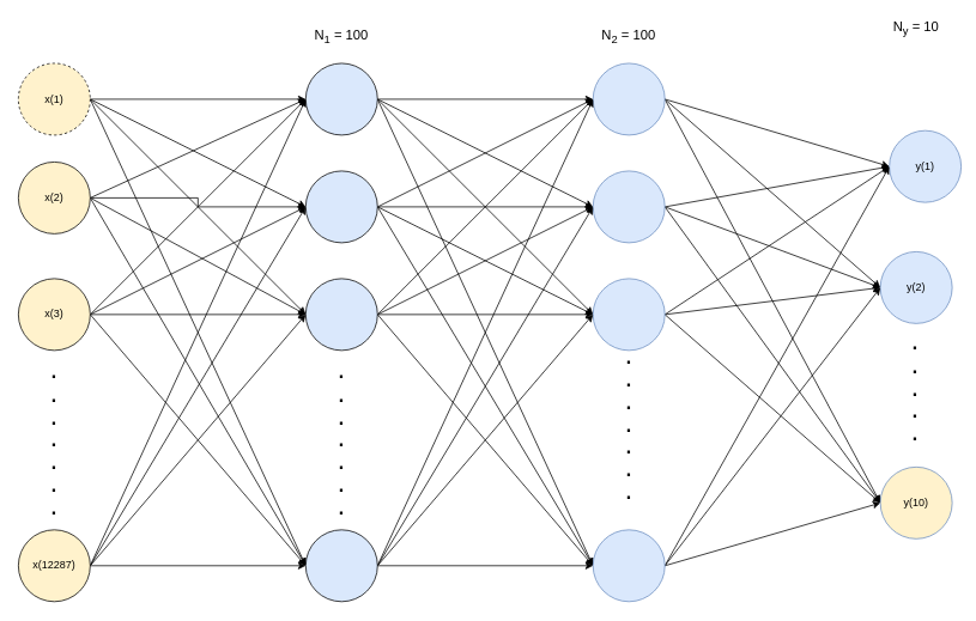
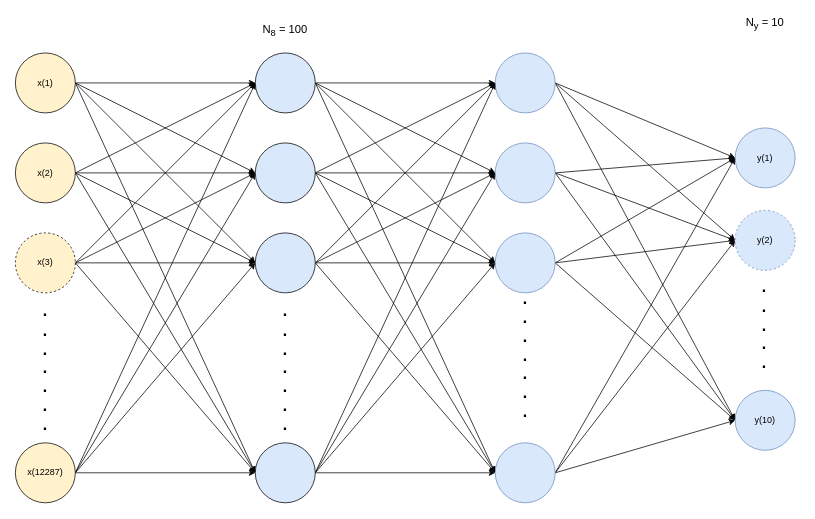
  <mxCell id="0" />
  <mxCell id="1" parent="0" />
  <mxCell id="2" value="" style="edgeStyle=orthogonalEdgeStyle;rounded=0;orthogonalLoop=1;jettySize=auto;html=1;strokeColor=#000000;" parent="1" source="6" target="11" edge="1"><mxGeometry relative="1" as="geometry" /></mxCell>
  <mxCell id="3" style="edgeStyle=none;rounded=0;orthogonalLoop=1;jettySize=auto;html=1;exitX=1;exitY=0.5;exitDx=0;exitDy=0;entryX=0;entryY=0.5;entryDx=0;entryDy=0;strokeColor=#000000;" parent="1" source="6" target="26" edge="1"><mxGeometry relative="1" as="geometry" /></mxCell>
  <mxCell id="4" style="edgeStyle=none;rounded=0;orthogonalLoop=1;jettySize=auto;html=1;exitX=1;exitY=0.5;exitDx=0;exitDy=0;entryX=0;entryY=0.5;entryDx=0;entryDy=0;strokeColor=#000000;" parent="1" source="6" target="42" edge="1"><mxGeometry relative="1" as="geometry" /></mxCell>
  <mxCell id="5" style="edgeStyle=none;rounded=0;orthogonalLoop=1;jettySize=auto;html=1;exitX=1;exitY=0.5;exitDx=0;exitDy=0;entryX=0;entryY=0.5;entryDx=0;entryDy=0;strokeColor=#000000;" parent="1" source="6" target="57" edge="1"><mxGeometry relative="1" as="geometry" /></mxCell>
- <mxCell id="6" value="x(1)" style="ellipse;whiteSpace=wrap;html=1;aspect=fixed;fillColor=#fff2cc;strokeColor=#000000;dashed=1;" parent="1" vertex="1"><mxGeometry x="20" y="70" width="80" height="80" as="geometry" /></mxCell>
+ <mxCell id="6" value="x(1)" style="ellipse;whiteSpace=wrap;html=1;aspect=fixed;fillColor=#fff2cc;strokeColor=#000000;" parent="1" vertex="1"><mxGeometry x="20" y="70" width="80" height="80" as="geometry" /></mxCell>
  <mxCell id="7" value="" style="edgeStyle=orthogonalEdgeStyle;rounded=0;orthogonalLoop=1;jettySize=auto;html=1;" parent="1" source="11" target="15" edge="1"><mxGeometry relative="1" as="geometry" /></mxCell>
  <mxCell id="8" style="edgeStyle=none;rounded=0;orthogonalLoop=1;jettySize=auto;html=1;exitX=1;exitY=0.5;exitDx=0;exitDy=0;entryX=0;entryY=0.5;entryDx=0;entryDy=0;strokeColor=#000000;" parent="1" source="11" target="30" edge="1"><mxGeometry relative="1" as="geometry" /></mxCell>
  <mxCell id="9" style="edgeStyle=none;rounded=0;orthogonalLoop=1;jettySize=auto;html=1;exitX=1;exitY=0.5;exitDx=0;exitDy=0;entryX=0;entryY=0.5;entryDx=0;entryDy=0;strokeColor=#000000;" parent="1" source="11" target="46" edge="1"><mxGeometry relative="1" as="geometry" /></mxCell>
  <mxCell id="10" style="edgeStyle=none;rounded=0;orthogonalLoop=1;jettySize=auto;html=1;exitX=1;exitY=0.5;exitDx=0;exitDy=0;entryX=0;entryY=0.5;entryDx=0;entryDy=0;strokeColor=#000000;" parent="1" source="11" target="61" edge="1"><mxGeometry relative="1" as="geometry" /></mxCell>
  <mxCell id="11" value="" style="ellipse;whiteSpace=wrap;html=1;aspect=fixed;fillColor=#dae8fc;strokeColor=#000000;" parent="1" vertex="1"><mxGeometry x="340" y="70" width="80" height="80" as="geometry" /></mxCell>
  <mxCell id="12" style="edgeStyle=none;rounded=0;orthogonalLoop=1;jettySize=auto;html=1;exitX=1;exitY=0.5;exitDx=0;exitDy=0;entryX=0;entryY=0.5;entryDx=0;entryDy=0;strokeColor=#000000;" parent="1" source="15" target="16" edge="1"><mxGeometry relative="1" as="geometry" /></mxCell>
  <mxCell id="13" style="edgeStyle=none;rounded=0;orthogonalLoop=1;jettySize=auto;html=1;exitX=1;exitY=0.5;exitDx=0;exitDy=0;strokeColor=#000000;" parent="1" source="15" edge="1"><mxGeometry relative="1" as="geometry"><mxPoint x="980" y="560" as="targetPoint" /></mxGeometry></mxCell>
  <mxCell id="14" style="edgeStyle=none;rounded=0;orthogonalLoop=1;jettySize=auto;html=1;exitX=1;exitY=0.5;exitDx=0;exitDy=0;entryX=0;entryY=0.5;entryDx=0;entryDy=0;strokeColor=#000000;" parent="1" source="15" target="31" edge="1"><mxGeometry relative="1" as="geometry" /></mxCell>
  <mxCell id="15" value="" style="ellipse;whiteSpace=wrap;html=1;aspect=fixed;fillColor=#dae8fc;strokeColor=#6c8ebf;" parent="1" vertex="1"><mxGeometry x="660" y="70" width="80" height="80" as="geometry" /></mxCell>
- <mxCell id="16" value="y(1)" style="ellipse;whiteSpace=wrap;html=1;aspect=fixed;fillColor=#dae8fc;strokeColor=#6c8ebf;" parent="1" vertex="1"><mxGeometry x="990" y="145" width="80" height="80" as="geometry" /></mxCell>
+ <mxCell id="16" value="y(1)" style="ellipse;whiteSpace=wrap;html=1;aspect=fixed;fillColor=#dae8fc;strokeColor=#6c8ebf;" parent="1" vertex="1"><mxGeometry x="980" y="170" width="80" height="80" as="geometry" /></mxCell>
  <mxCell id="17" value="" style="edgeStyle=orthogonalEdgeStyle;rounded=0;orthogonalLoop=1;jettySize=auto;html=1;strokeColor=#000000;" parent="1" source="21" target="26" edge="1"><mxGeometry relative="1" as="geometry" /></mxCell>
  <mxCell id="18" style="edgeStyle=none;rounded=0;orthogonalLoop=1;jettySize=auto;html=1;exitX=1;exitY=0.5;exitDx=0;exitDy=0;entryX=0;entryY=0.5;entryDx=0;entryDy=0;strokeColor=#000000;" parent="1" source="21" target="11" edge="1"><mxGeometry relative="1" as="geometry" /></mxCell>
  <mxCell id="19" style="edgeStyle=none;rounded=0;orthogonalLoop=1;jettySize=auto;html=1;exitX=1;exitY=0.5;exitDx=0;exitDy=0;strokeColor=#000000;" parent="1" source="21" edge="1"><mxGeometry relative="1" as="geometry"><mxPoint x="340" y="350" as="targetPoint" /></mxGeometry></mxCell>
  <mxCell id="20" style="edgeStyle=none;rounded=0;orthogonalLoop=1;jettySize=auto;html=1;exitX=1;exitY=0.5;exitDx=0;exitDy=0;entryX=0;entryY=0.5;entryDx=0;entryDy=0;strokeColor=#000000;" parent="1" source="21" target="57" edge="1"><mxGeometry relative="1" as="geometry" /></mxCell>
- <mxCell id="21" value="x(2)" style="ellipse;whiteSpace=wrap;html=1;aspect=fixed;fillColor=#fff2cc;strokeColor=#000000;" parent="1" vertex="1"><mxGeometry x="20" y="180" width="80" height="80" as="geometry" /></mxCell>
+ <mxCell id="21" value="x(2)" style="ellipse;whiteSpace=wrap;html=1;aspect=fixed;fillColor=#fff2cc;strokeColor=#000000;" parent="1" vertex="1"><mxGeometry x="20" y="190" width="80" height="80" as="geometry" /></mxCell>
  <mxCell id="22" value="" style="edgeStyle=orthogonalEdgeStyle;rounded=0;orthogonalLoop=1;jettySize=auto;html=1;" parent="1" source="26" target="30" edge="1"><mxGeometry relative="1" as="geometry" /></mxCell>
  <mxCell id="23" style="edgeStyle=none;rounded=0;orthogonalLoop=1;jettySize=auto;html=1;exitX=1;exitY=0.5;exitDx=0;exitDy=0;entryX=0;entryY=0.5;entryDx=0;entryDy=0;strokeColor=#000000;" parent="1" source="26" target="15" edge="1"><mxGeometry relative="1" as="geometry" /></mxCell>
  <mxCell id="24" style="edgeStyle=none;rounded=0;orthogonalLoop=1;jettySize=auto;html=1;exitX=1;exitY=0.5;exitDx=0;exitDy=0;entryX=0;entryY=0.5;entryDx=0;entryDy=0;strokeColor=#000000;" parent="1" source="26" target="46" edge="1"><mxGeometry relative="1" as="geometry" /></mxCell>
  <mxCell id="25" style="edgeStyle=none;rounded=0;orthogonalLoop=1;jettySize=auto;html=1;exitX=1;exitY=0.5;exitDx=0;exitDy=0;entryX=0;entryY=0.5;entryDx=0;entryDy=0;strokeColor=#000000;" parent="1" source="26" target="61" edge="1"><mxGeometry relative="1" as="geometry" /></mxCell>
  <mxCell id="26" value="" style="ellipse;whiteSpace=wrap;html=1;aspect=fixed;fillColor=#dae8fc;strokeColor=#000000;" parent="1" vertex="1"><mxGeometry x="340" y="190" width="80" height="80" as="geometry" /></mxCell>
  <mxCell id="27" style="edgeStyle=none;rounded=0;orthogonalLoop=1;jettySize=auto;html=1;exitX=1;exitY=0.5;exitDx=0;exitDy=0;entryX=0;entryY=0.5;entryDx=0;entryDy=0;strokeColor=#000000;" parent="1" source="30" target="31" edge="1"><mxGeometry relative="1" as="geometry" /></mxCell>
  <mxCell id="28" style="edgeStyle=none;rounded=0;orthogonalLoop=1;jettySize=auto;html=1;exitX=1;exitY=0.5;exitDx=0;exitDy=0;entryX=0;entryY=0.5;entryDx=0;entryDy=0;strokeColor=#000000;" parent="1" source="30" target="16" edge="1"><mxGeometry relative="1" as="geometry" /></mxCell>
  <mxCell id="29" style="edgeStyle=none;rounded=0;orthogonalLoop=1;jettySize=auto;html=1;exitX=1;exitY=0.5;exitDx=0;exitDy=0;entryX=0;entryY=0.5;entryDx=0;entryDy=0;strokeColor=#000000;" parent="1" source="30" target="63" edge="1"><mxGeometry relative="1" as="geometry" /></mxCell>
  <mxCell id="30" value="" style="ellipse;whiteSpace=wrap;html=1;aspect=fixed;fillColor=#dae8fc;strokeColor=#6c8ebf;" parent="1" vertex="1"><mxGeometry x="660" y="190" width="80" height="80" as="geometry" /></mxCell>
- <mxCell id="31" value="y(2)" style="ellipse;whiteSpace=wrap;html=1;aspect=fixed;fillColor=#dae8fc;strokeColor=#6c8ebf;" parent="1" vertex="1"><mxGeometry x="980" y="280" width="80" height="80" as="geometry" /></mxCell>
+ <mxCell id="31" value="y(2)" style="ellipse;whiteSpace=wrap;html=1;aspect=fixed;fillColor=#dae8fc;strokeColor=#6c8ebf;dashed=1;" parent="1" vertex="1"><mxGeometry x="980" y="280" width="80" height="80" as="geometry" /></mxCell>
  <mxCell id="32" style="edgeStyle=none;rounded=0;orthogonalLoop=1;jettySize=auto;html=1;exitX=0;exitY=0.5;exitDx=0;exitDy=0;strokeColor=#000000;" parent="1" source="21" target="21" edge="1"><mxGeometry relative="1" as="geometry" /></mxCell>
  <mxCell id="33" value="" style="edgeStyle=orthogonalEdgeStyle;rounded=0;orthogonalLoop=1;jettySize=auto;html=1;strokeColor=#000000;" parent="1" source="37" target="42" edge="1"><mxGeometry relative="1" as="geometry" /></mxCell>
  <mxCell id="34" style="edgeStyle=none;rounded=0;orthogonalLoop=1;jettySize=auto;html=1;exitX=1;exitY=0.5;exitDx=0;exitDy=0;entryX=0;entryY=0.5;entryDx=0;entryDy=0;strokeColor=#000000;" parent="1" source="37" target="11" edge="1"><mxGeometry relative="1" as="geometry" /></mxCell>
  <mxCell id="35" style="edgeStyle=none;rounded=0;orthogonalLoop=1;jettySize=auto;html=1;exitX=1;exitY=0.5;exitDx=0;exitDy=0;entryX=0;entryY=0.5;entryDx=0;entryDy=0;strokeColor=#000000;" parent="1" source="37" target="26" edge="1"><mxGeometry relative="1" as="geometry" /></mxCell>
  <mxCell id="36" style="edgeStyle=none;rounded=0;orthogonalLoop=1;jettySize=auto;html=1;exitX=1;exitY=0.5;exitDx=0;exitDy=0;entryX=0;entryY=0.5;entryDx=0;entryDy=0;strokeColor=#000000;" parent="1" source="37" target="57" edge="1"><mxGeometry relative="1" as="geometry" /></mxCell>
- <mxCell id="37" value="x(3)" style="ellipse;whiteSpace=wrap;html=1;aspect=fixed;fillColor=#fff2cc;strokeColor=#000000;" parent="1" vertex="1"><mxGeometry x="20" y="310" width="80" height="80" as="geometry" /></mxCell>
+ <mxCell id="37" value="x(3)" style="ellipse;whiteSpace=wrap;html=1;aspect=fixed;fillColor=#fff2cc;strokeColor=#000000;dashed=1;" parent="1" vertex="1"><mxGeometry x="20" y="310" width="80" height="80" as="geometry" /></mxCell>
  <mxCell id="38" value="" style="edgeStyle=orthogonalEdgeStyle;rounded=0;orthogonalLoop=1;jettySize=auto;html=1;" parent="1" source="42" target="46" edge="1"><mxGeometry relative="1" as="geometry" /></mxCell>
  <mxCell id="39" style="edgeStyle=none;rounded=0;orthogonalLoop=1;jettySize=auto;html=1;exitX=1;exitY=0.5;exitDx=0;exitDy=0;entryX=0;entryY=0.5;entryDx=0;entryDy=0;strokeColor=#000000;" parent="1" source="42" target="15" edge="1"><mxGeometry relative="1" as="geometry" /></mxCell>
  <mxCell id="40" style="edgeStyle=none;rounded=0;orthogonalLoop=1;jettySize=auto;html=1;exitX=1;exitY=0.5;exitDx=0;exitDy=0;entryX=0;entryY=0.5;entryDx=0;entryDy=0;strokeColor=#000000;" parent="1" source="42" target="30" edge="1"><mxGeometry relative="1" as="geometry" /></mxCell>
  <mxCell id="41" style="edgeStyle=none;rounded=0;orthogonalLoop=1;jettySize=auto;html=1;exitX=1;exitY=0.5;exitDx=0;exitDy=0;entryX=0;entryY=0.5;entryDx=0;entryDy=0;strokeColor=#000000;" parent="1" source="42" target="61" edge="1"><mxGeometry relative="1" as="geometry" /></mxCell>
  <mxCell id="42" value="" style="ellipse;whiteSpace=wrap;html=1;aspect=fixed;fillColor=#dae8fc;strokeColor=#000000;" parent="1" vertex="1"><mxGeometry x="340" y="310" width="80" height="80" as="geometry" /></mxCell>
  <mxCell id="43" style="edgeStyle=none;rounded=0;orthogonalLoop=1;jettySize=auto;html=1;exitX=1;exitY=0.5;exitDx=0;exitDy=0;entryX=0;entryY=0.5;entryDx=0;entryDy=0;strokeColor=#000000;" parent="1" source="46" target="63" edge="1"><mxGeometry relative="1" as="geometry" /></mxCell>
  <mxCell id="44" style="edgeStyle=none;rounded=0;orthogonalLoop=1;jettySize=auto;html=1;exitX=1;exitY=0.5;exitDx=0;exitDy=0;entryX=0;entryY=0.5;entryDx=0;entryDy=0;strokeColor=#000000;" parent="1" source="46" target="31" edge="1"><mxGeometry relative="1" as="geometry" /></mxCell>
  <mxCell id="45" style="edgeStyle=none;rounded=0;orthogonalLoop=1;jettySize=auto;html=1;exitX=1;exitY=0.5;exitDx=0;exitDy=0;entryX=0;entryY=0.5;entryDx=0;entryDy=0;strokeColor=#000000;" parent="1" source="46" target="16" edge="1"><mxGeometry relative="1" as="geometry" /></mxCell>
  <mxCell id="46" value="" style="ellipse;whiteSpace=wrap;html=1;aspect=fixed;fillColor=#dae8fc;strokeColor=#6c8ebf;" parent="1" vertex="1"><mxGeometry x="660" y="310" width="80" height="80" as="geometry" /></mxCell>
  <mxCell id="47" style="edgeStyle=none;rounded=0;orthogonalLoop=1;jettySize=auto;html=1;exitX=0;exitY=0.5;exitDx=0;exitDy=0;strokeColor=#000000;" parent="1" source="37" target="37" edge="1"><mxGeometry relative="1" as="geometry" /></mxCell>
  <mxCell id="48" value="" style="edgeStyle=orthogonalEdgeStyle;rounded=0;orthogonalLoop=1;jettySize=auto;html=1;strokeColor=#000000;" parent="1" source="52" target="57" edge="1"><mxGeometry relative="1" as="geometry" /></mxCell>
  <mxCell id="49" style="edgeStyle=none;rounded=0;orthogonalLoop=1;jettySize=auto;html=1;exitX=1;exitY=0.5;exitDx=0;exitDy=0;strokeColor=#000000;" parent="1" source="52" edge="1"><mxGeometry relative="1" as="geometry"><mxPoint x="340" y="110" as="targetPoint" /></mxGeometry></mxCell>
  <mxCell id="50" style="edgeStyle=none;rounded=0;orthogonalLoop=1;jettySize=auto;html=1;exitX=1;exitY=0.5;exitDx=0;exitDy=0;strokeColor=#000000;" parent="1" source="52" edge="1"><mxGeometry relative="1" as="geometry"><mxPoint x="340" y="230" as="targetPoint" /></mxGeometry></mxCell>
  <mxCell id="51" style="edgeStyle=none;rounded=0;orthogonalLoop=1;jettySize=auto;html=1;exitX=1;exitY=0.5;exitDx=0;exitDy=0;entryX=0;entryY=0.5;entryDx=0;entryDy=0;strokeColor=#000000;" parent="1" source="52" target="42" edge="1"><mxGeometry relative="1" as="geometry" /></mxCell>
  <mxCell id="52" value="x(12287)" style="ellipse;whiteSpace=wrap;html=1;aspect=fixed;fillColor=#fff2cc;strokeColor=#000000;" parent="1" vertex="1"><mxGeometry x="20" y="590" width="80" height="80" as="geometry" /></mxCell>
  <mxCell id="53" value="" style="edgeStyle=orthogonalEdgeStyle;rounded=0;orthogonalLoop=1;jettySize=auto;html=1;" parent="1" source="57" target="61" edge="1"><mxGeometry relative="1" as="geometry" /></mxCell>
  <mxCell id="54" style="edgeStyle=none;rounded=0;orthogonalLoop=1;jettySize=auto;html=1;exitX=1;exitY=0.5;exitDx=0;exitDy=0;entryX=0;entryY=0.5;entryDx=0;entryDy=0;strokeColor=#000000;" parent="1" source="57" target="15" edge="1"><mxGeometry relative="1" as="geometry" /></mxCell>
  <mxCell id="55" style="edgeStyle=none;rounded=0;orthogonalLoop=1;jettySize=auto;html=1;exitX=1;exitY=0.5;exitDx=0;exitDy=0;entryX=0;entryY=0.5;entryDx=0;entryDy=0;strokeColor=#000000;" parent="1" source="57" target="30" edge="1"><mxGeometry relative="1" as="geometry" /></mxCell>
  <mxCell id="56" style="edgeStyle=none;rounded=0;orthogonalLoop=1;jettySize=auto;html=1;exitX=1;exitY=0.5;exitDx=0;exitDy=0;entryX=0;entryY=0.5;entryDx=0;entryDy=0;strokeColor=#000000;" parent="1" source="57" target="46" edge="1"><mxGeometry relative="1" as="geometry" /></mxCell>
  <mxCell id="57" value="" style="ellipse;whiteSpace=wrap;html=1;aspect=fixed;fillColor=#dae8fc;strokeColor=#000000;" parent="1" vertex="1"><mxGeometry x="340" y="590" width="80" height="80" as="geometry" /></mxCell>
  <mxCell id="58" style="edgeStyle=none;rounded=0;orthogonalLoop=1;jettySize=auto;html=1;exitX=1;exitY=0.5;exitDx=0;exitDy=0;entryX=0;entryY=0.5;entryDx=0;entryDy=0;strokeColor=#000000;" parent="1" source="61" target="63" edge="1"><mxGeometry relative="1" as="geometry" /></mxCell>
  <mxCell id="59" style="edgeStyle=none;rounded=0;orthogonalLoop=1;jettySize=auto;html=1;exitX=1;exitY=0.5;exitDx=0;exitDy=0;entryX=0;entryY=0.5;entryDx=0;entryDy=0;strokeColor=#000000;" parent="1" source="61" target="31" edge="1"><mxGeometry relative="1" as="geometry" /></mxCell>
  <mxCell id="60" style="edgeStyle=none;rounded=0;orthogonalLoop=1;jettySize=auto;html=1;exitX=1;exitY=0.5;exitDx=0;exitDy=0;entryX=0;entryY=0.5;entryDx=0;entryDy=0;strokeColor=#000000;" parent="1" source="61" target="16" edge="1"><mxGeometry relative="1" as="geometry" /></mxCell>
  <mxCell id="61" value="" style="ellipse;whiteSpace=wrap;html=1;aspect=fixed;fillColor=#dae8fc;strokeColor=#6c8ebf;" parent="1" vertex="1"><mxGeometry x="660" y="590" width="80" height="80" as="geometry" /></mxCell>
  <mxCell id="62" style="edgeStyle=none;rounded=0;orthogonalLoop=1;jettySize=auto;html=1;exitX=0;exitY=0.5;exitDx=0;exitDy=0;strokeColor=#000000;" parent="1" source="52" target="52" edge="1"><mxGeometry relative="1" as="geometry" /></mxCell>
- <mxCell id="63" value="y(10)" style="ellipse;whiteSpace=wrap;html=1;aspect=fixed;fillColor=#fff2cc;strokeColor=#6c8ebf;" parent="1" vertex="1"><mxGeometry x="980" y="520" width="80" height="80" as="geometry" /></mxCell>
+ <mxCell id="63" value="y(10)" style="ellipse;whiteSpace=wrap;html=1;aspect=fixed;fillColor=#dae8fc;strokeColor=#6c8ebf;" parent="1" vertex="1"><mxGeometry x="980" y="520" width="80" height="80" as="geometry" /></mxCell>
  <mxCell id="64" value="&lt;b style=&quot;font-size: 21px&quot;&gt;.&lt;br&gt;.&lt;br&gt;.&lt;br&gt;.&lt;br&gt;.&lt;br&gt;.&lt;br&gt;.&lt;/b&gt;&lt;br&gt;" style="text;html=1;strokeColor=none;fillColor=none;align=center;verticalAlign=middle;whiteSpace=wrap;rounded=0;" parent="1" vertex="1"><mxGeometry x="40" y="420" width="40" height="140" as="geometry" /></mxCell>
  <mxCell id="65" value="&lt;b style=&quot;font-size: 21px&quot;&gt;.&lt;br&gt;.&lt;br&gt;.&lt;br&gt;.&lt;br&gt;.&lt;br&gt;.&lt;br&gt;.&lt;/b&gt;&lt;br&gt;" style="text;html=1;strokeColor=none;fillColor=none;align=center;verticalAlign=middle;whiteSpace=wrap;rounded=0;" parent="1" vertex="1"><mxGeometry x="360" y="420" width="40" height="140" as="geometry" /></mxCell>
  <mxCell id="66" value="&lt;b style=&quot;font-size: 21px&quot;&gt;.&lt;br&gt;.&lt;br&gt;.&lt;br&gt;.&lt;br&gt;.&lt;br&gt;.&lt;br&gt;.&lt;/b&gt;&lt;br&gt;" style="text;html=1;strokeColor=none;fillColor=none;align=center;verticalAlign=middle;whiteSpace=wrap;rounded=0;" parent="1" vertex="1"><mxGeometry x="680" y="403" width="40" height="140" as="geometry" /></mxCell>
  <mxCell id="67" value="&lt;b style=&quot;font-size: 21px&quot;&gt;.&lt;br&gt;.&lt;br&gt;.&lt;br&gt;.&lt;br&gt;.&lt;br&gt;&lt;/b&gt;&lt;br&gt;" style="text;html=1;strokeColor=none;fillColor=none;align=center;verticalAlign=middle;whiteSpace=wrap;rounded=0;" parent="1" vertex="1"><mxGeometry x="999" y="370" width="40" height="140" as="geometry" /></mxCell>
- <mxCell id="68" value="&lt;font style=&quot;font-size: 15px&quot;&gt;N&lt;sub&gt;1&lt;/sub&gt; = 100&lt;/font&gt;" style="text;html=1;strokeColor=none;fillColor=none;align=center;verticalAlign=middle;whiteSpace=wrap;rounded=0;" parent="1" vertex="1"><mxGeometry x="335" y="30" width="90" height="20" as="geometry" /></mxCell>
- <mxCell id="69" value="&lt;font style=&quot;font-size: 15px&quot;&gt;N&lt;sub&gt;2&lt;/sub&gt; = 100&lt;/font&gt;" style="text;html=1;strokeColor=none;fillColor=none;align=center;verticalAlign=middle;whiteSpace=wrap;rounded=0;" parent="1" vertex="1"><mxGeometry x="655" y="30" width="90" height="20" as="geometry" /></mxCell>
+ <mxCell id="68" value="&lt;font style=&quot;font-size: 15px&quot;&gt;N&lt;sub&gt;8&lt;/sub&gt; = 100&lt;/font&gt;" style="text;html=1;strokeColor=none;fillColor=none;align=center;verticalAlign=middle;whiteSpace=wrap;rounded=0;" parent="1" vertex="1"><mxGeometry x="335" y="30" width="90" height="20" as="geometry" /></mxCell>
  <mxCell id="70" value="&lt;font style=&quot;font-size: 15px&quot;&gt;N&lt;sub&gt;y&lt;/sub&gt; = 10&lt;/font&gt;" style="text;html=1;strokeColor=none;fillColor=none;align=center;verticalAlign=middle;whiteSpace=wrap;rounded=0;" parent="1" vertex="1"><mxGeometry x="975" y="20" width="90" height="20" as="geometry" /></mxCell>
